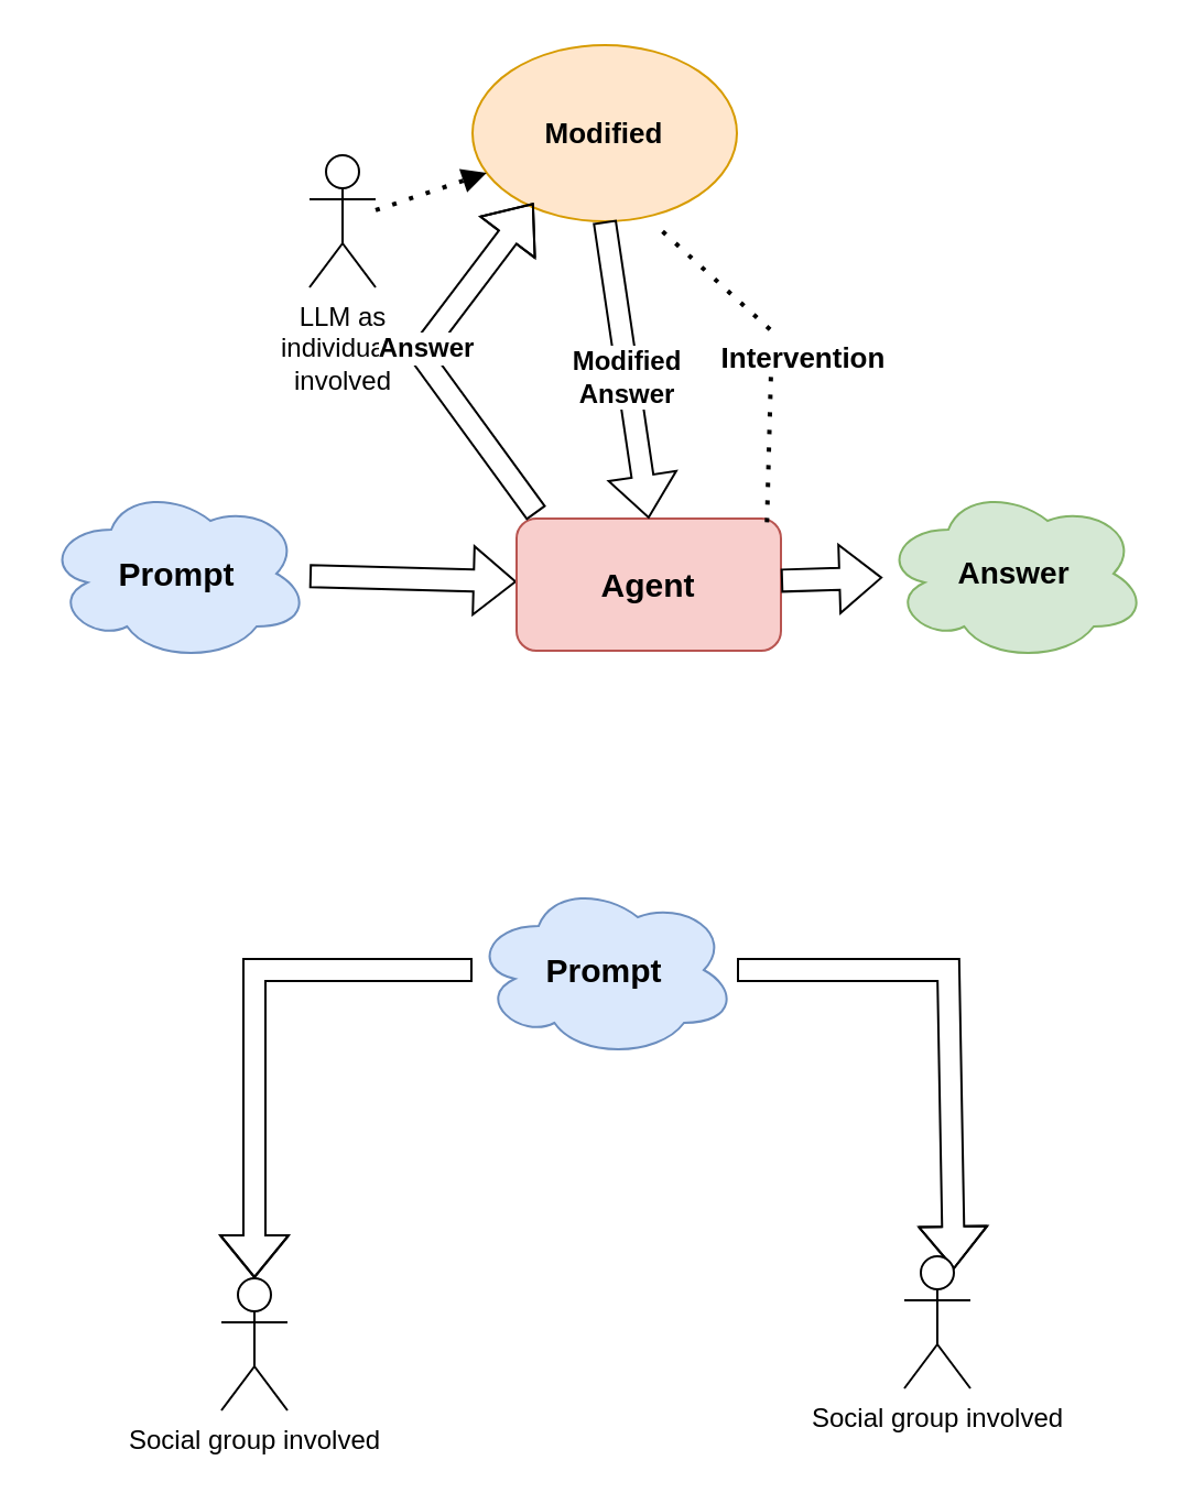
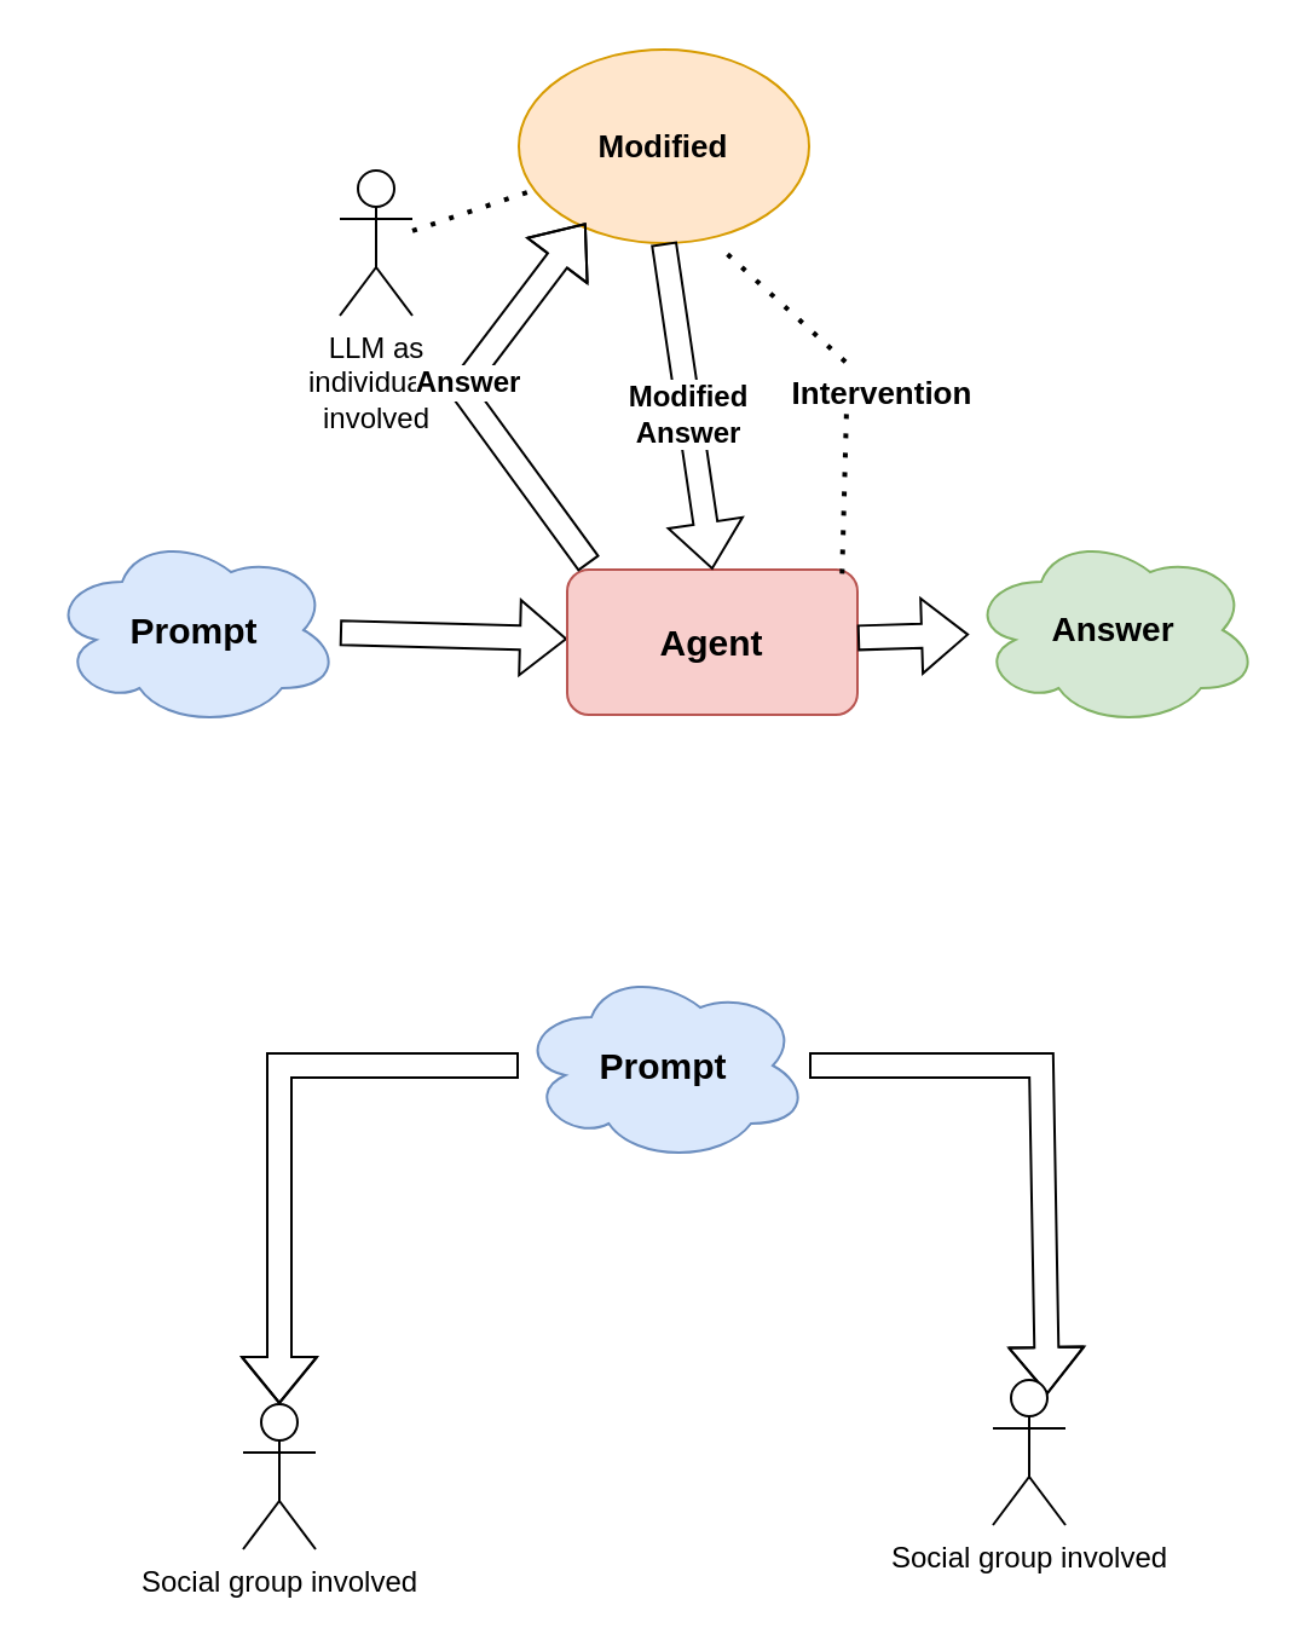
  <mxCell id="0" />
  <mxCell id="1" parent="0" />
  <mxCell id="2" value="&lt;font style=&quot;font-size: 15px;&quot;&gt;&lt;b&gt;Prompt&lt;/b&gt;&lt;/font&gt;" style="ellipse;shape=cloud;whiteSpace=wrap;html=1;fillColor=#dae8fc;strokeColor=#6c8ebf;" vertex="1" parent="1"><mxGeometry x="20" y="220" width="120" height="80" as="geometry" /></mxCell>
  <mxCell id="3" value="" style="shape=flexArrow;endArrow=classic;html=1;rounded=0;" edge="1" parent="1" source="2" target="4"><mxGeometry width="50" height="50" relative="1" as="geometry"><mxPoint x="250" y="430" as="sourcePoint" /><mxPoint x="200" y="260" as="targetPoint" /></mxGeometry></mxCell>
  <mxCell id="4" value="&lt;font style=&quot;font-size: 15px;&quot;&gt;&lt;b&gt;Agent&lt;/b&gt;&lt;/font&gt;" style="rounded=1;whiteSpace=wrap;html=1;fillColor=#f8cecc;strokeColor=#b85450;" vertex="1" parent="1"><mxGeometry x="234" y="235" width="120" height="60" as="geometry" /></mxCell>
  <mxCell id="5" value="&lt;b&gt;&lt;font style=&quot;font-size: 13px;&quot;&gt;Modified&lt;/font&gt;&lt;/b&gt;" style="ellipse;whiteSpace=wrap;html=1;fillColor=#ffe6cc;strokeColor=#d79b00;" vertex="1" parent="1"><mxGeometry x="214" y="20" width="120" height="80" as="geometry" /></mxCell>
  <mxCell id="6" value="" style="shape=flexArrow;endArrow=classic;html=1;rounded=0;" edge="1" parent="1" source="4" target="7"><mxGeometry width="50" height="50" relative="1" as="geometry"><mxPoint x="360" y="259.5" as="sourcePoint" /><mxPoint x="390" y="260" as="targetPoint" /></mxGeometry></mxCell>
  <mxCell id="7" value="&lt;b&gt;&lt;font style=&quot;font-size: 14px;&quot;&gt;Answer&lt;/font&gt;&lt;/b&gt;" style="ellipse;shape=cloud;whiteSpace=wrap;html=1;fillColor=#d5e8d4;strokeColor=#82b366;" vertex="1" parent="1"><mxGeometry x="400" y="220" width="120" height="80" as="geometry" /></mxCell>
  <mxCell id="8" value="LLM as&lt;div&gt;individuals&lt;/div&gt;&lt;div&gt;involved&lt;/div&gt;" style="shape=umlActor;verticalLabelPosition=bottom;verticalAlign=top;html=1;outlineConnect=0;" vertex="1" parent="1"><mxGeometry x="140" y="70" width="30" height="60" as="geometry" /></mxCell>
- <mxCell id="9" value="" style="endArrow=block;dashed=1;html=1;dashPattern=1 3;strokeWidth=2;rounded=0;" edge="1" parent="1" source="8" target="5"><mxGeometry width="50" height="50" relative="1" as="geometry"><mxPoint x="250" y="380" as="sourcePoint" /><mxPoint x="300" y="330" as="targetPoint" /></mxGeometry></mxCell>
+ <mxCell id="9" value="" style="endArrow=none;dashed=1;html=1;dashPattern=1 3;strokeWidth=2;rounded=0;" edge="1" parent="1" source="8" target="5"><mxGeometry width="50" height="50" relative="1" as="geometry"><mxPoint x="250" y="380" as="sourcePoint" /><mxPoint x="300" y="330" as="targetPoint" /></mxGeometry></mxCell>
  <mxCell id="10" value="" style="shape=flexArrow;endArrow=classic;html=1;rounded=0;exitX=0.075;exitY=-0.039;exitDx=0;exitDy=0;entryX=0.231;entryY=0.896;entryDx=0;entryDy=0;entryPerimeter=0;exitPerimeter=0;" edge="1" parent="1" source="4" target="5"><mxGeometry width="50" height="50" relative="1" as="geometry"><mxPoint x="250" y="380" as="sourcePoint" /><mxPoint x="300" y="330" as="targetPoint" /><Array as="points"><mxPoint x="190" y="160" /></Array></mxGeometry></mxCell>
  <mxCell id="11" value="&lt;b&gt;&lt;font style=&quot;font-size: 12px;&quot;&gt;Answer&lt;/font&gt;&lt;/b&gt;" style="edgeLabel;html=1;align=center;verticalAlign=middle;resizable=0;points=[];" vertex="1" connectable="0" parent="10"><mxGeometry x="0.062" y="-1" relative="1" as="geometry"><mxPoint y="-1" as="offset" /></mxGeometry></mxCell>
  <mxCell id="12" value="" style="shape=flexArrow;endArrow=classic;html=1;rounded=0;exitX=0.5;exitY=1;exitDx=0;exitDy=0;entryX=0.5;entryY=0;entryDx=0;entryDy=0;" edge="1" parent="1" source="5" target="4"><mxGeometry width="50" height="50" relative="1" as="geometry"><mxPoint x="410" y="273" as="sourcePoint" /><mxPoint x="438" y="120" as="targetPoint" /></mxGeometry></mxCell>
  <mxCell id="13" value="&lt;b&gt;&lt;font style=&quot;font-size: 12px;&quot;&gt;Modified&lt;/font&gt;&lt;/b&gt;&lt;div&gt;&lt;b&gt;&lt;font style=&quot;font-size: 12px;&quot;&gt;Answer&lt;/font&gt;&lt;/b&gt;&lt;/div&gt;" style="edgeLabel;html=1;align=center;verticalAlign=middle;resizable=0;points=[];" vertex="1" connectable="0" parent="12"><mxGeometry x="0.062" y="-1" relative="1" as="geometry"><mxPoint y="-1" as="offset" /></mxGeometry></mxCell>
  <mxCell id="14" value="" style="endArrow=none;dashed=1;html=1;dashPattern=1 3;strokeWidth=2;rounded=0;entryX=0.686;entryY=1.013;entryDx=0;entryDy=0;exitX=0.947;exitY=0.028;exitDx=0;exitDy=0;exitPerimeter=0;entryPerimeter=0;" edge="1" parent="1" source="4" target="5"><mxGeometry width="50" height="50" relative="1" as="geometry"><mxPoint x="250" y="380" as="sourcePoint" /><mxPoint x="300" y="330" as="targetPoint" /><Array as="points"><mxPoint x="350" y="150" /></Array></mxGeometry></mxCell>
  <mxCell id="15" value="&lt;b&gt;&lt;font style=&quot;font-size: 13px;&quot;&gt;Intervention&lt;/font&gt;&lt;/b&gt;" style="edgeLabel;html=1;align=center;verticalAlign=middle;resizable=0;points=[];" vertex="1" connectable="0" parent="14"><mxGeometry x="-0.118" relative="1" as="geometry"><mxPoint x="14" y="-5" as="offset" /></mxGeometry></mxCell>
  <mxCell id="16" value="&lt;font style=&quot;font-size: 15px;&quot;&gt;&lt;b&gt;Prompt&lt;/b&gt;&lt;/font&gt;" style="ellipse;shape=cloud;whiteSpace=wrap;html=1;fillColor=#dae8fc;strokeColor=#6c8ebf;" vertex="1" parent="1"><mxGeometry x="214" y="400" width="120" height="80" as="geometry" /></mxCell>
  <mxCell id="17" value="" style="shape=flexArrow;endArrow=classic;html=1;rounded=0;entryX=0.75;entryY=0.1;entryDx=0;entryDy=0;entryPerimeter=0;" edge="1" parent="1" source="16" target="18"><mxGeometry width="50" height="50" relative="1" as="geometry"><mxPoint x="250" y="680" as="sourcePoint" /><mxPoint x="430" y="560" as="targetPoint" /><Array as="points"><mxPoint x="430" y="440" /></Array></mxGeometry></mxCell>
  <mxCell id="18" value="Social group involved&lt;div&gt;&lt;br&gt;&lt;/div&gt;" style="shape=umlActor;verticalLabelPosition=bottom;verticalAlign=top;html=1;outlineConnect=0;" vertex="1" parent="1"><mxGeometry x="410" y="570" width="30" height="60" as="geometry" /></mxCell>
  <mxCell id="19" value="Social group involved&lt;div&gt;&lt;br&gt;&lt;/div&gt;" style="shape=umlActor;verticalLabelPosition=bottom;verticalAlign=top;html=1;outlineConnect=0;" vertex="1" parent="1"><mxGeometry x="100" y="580" width="30" height="60" as="geometry" /></mxCell>
  <mxCell id="20" value="" style="shape=flexArrow;endArrow=classic;html=1;rounded=0;" edge="1" parent="1" source="16" target="19"><mxGeometry width="50" height="50" relative="1" as="geometry"><mxPoint x="323" y="480" as="sourcePoint" /><mxPoint x="440" y="570" as="targetPoint" /><Array as="points"><mxPoint x="115" y="440" /></Array></mxGeometry></mxCell>
